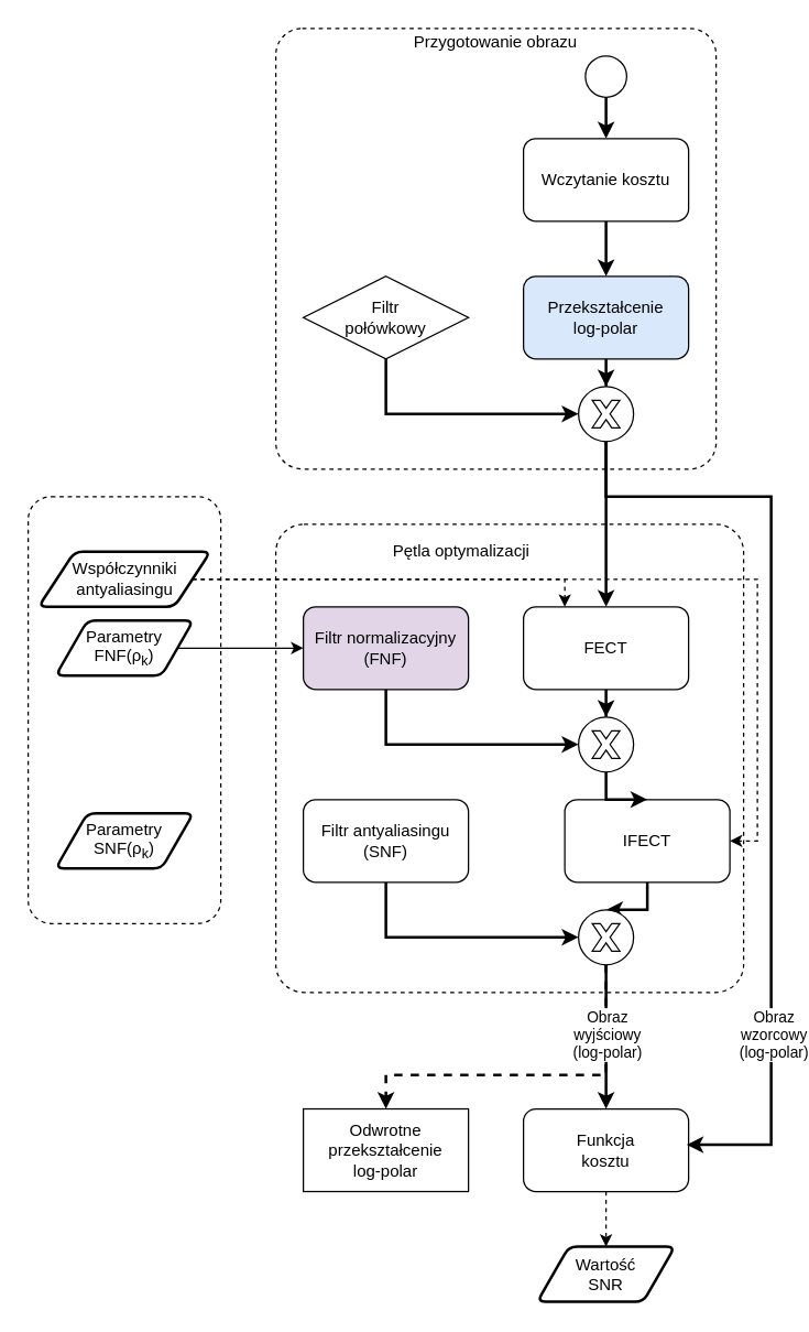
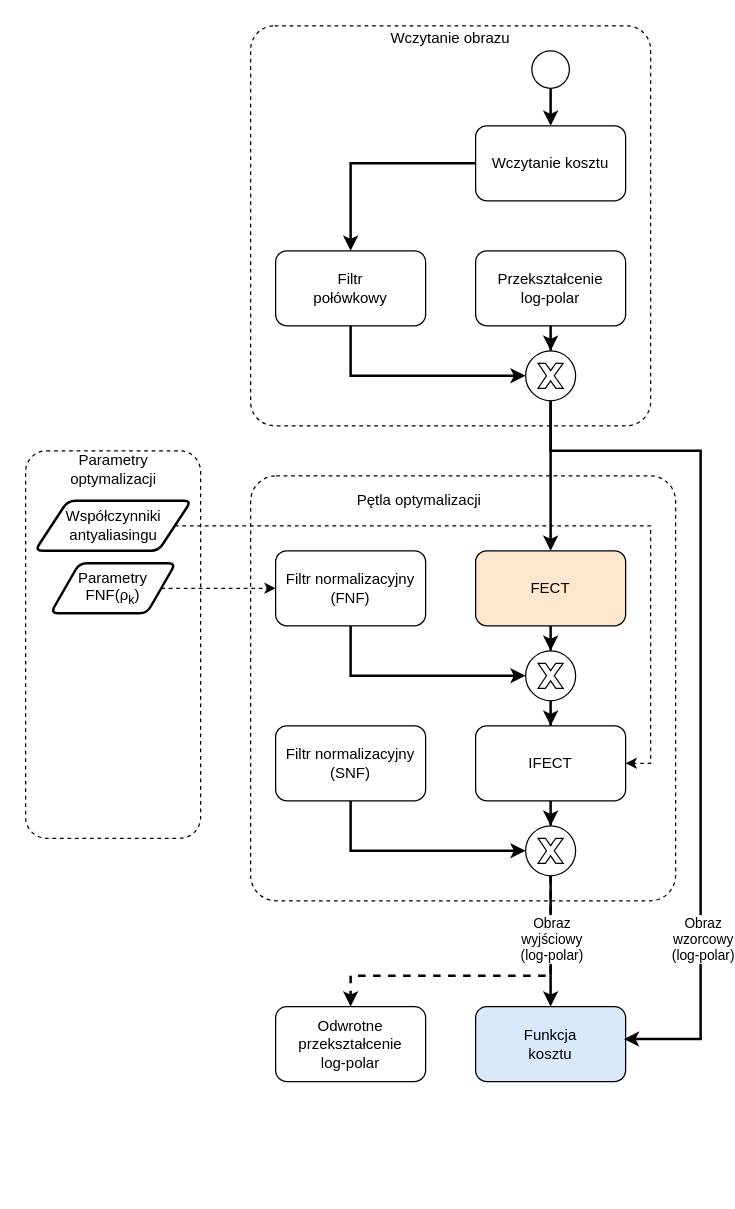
  <mxCell id="0" />
  <mxCell id="1" parent="0" />
  <mxCell id="2" value="" style="rounded=1;whiteSpace=wrap;html=1;fillColor=none;dashed=1;glass=0;arcSize=6;" vertex="1" parent="1"><mxGeometry x="200" y="380" width="340" height="340" as="geometry" /></mxCell>
  <mxCell id="3" value="" style="rounded=1;whiteSpace=wrap;html=1;fillColor=none;dashed=1;glass=0;arcSize=12;" vertex="1" parent="1"><mxGeometry x="20" y="360" width="140" height="310" as="geometry" /></mxCell>
  <mxCell id="4" value="" style="rounded=1;whiteSpace=wrap;html=1;fillColor=none;dashed=1;glass=0;arcSize=6;" vertex="1" parent="1"><mxGeometry x="200" width="320" height="320" as="geometry" y="20" /></mxCell>
  <mxCell id="5" style="edgeStyle=orthogonalEdgeStyle;rounded=0;orthogonalLoop=1;jettySize=auto;html=1;entryX=0.5;entryY=0;entryDx=0;entryDy=0;strokeWidth=2;" edge="1" parent="1" source="6" target="8"><mxGeometry relative="1" as="geometry" /></mxCell>
  <mxCell id="6" value="" style="ellipse;whiteSpace=wrap;html=1;aspect=fixed;" vertex="1" parent="1"><mxGeometry x="425" y="40" width="30" height="30" as="geometry" /></mxCell>
- <mxCell id="7" style="edgeStyle=orthogonalEdgeStyle;rounded=0;orthogonalLoop=1;jettySize=auto;html=1;strokeWidth=2;" edge="1" parent="1" source="8" target="33"><mxGeometry relative="1" as="geometry" /></mxCell>
+ <mxCell id="7" style="edgeStyle=orthogonalEdgeStyle;rounded=0;orthogonalLoop=1;jettySize=auto;html=1;strokeWidth=2;" edge="1" parent="1" source="8" target="10"><mxGeometry relative="1" as="geometry" /></mxCell>
  <mxCell id="8" value="Wczytanie kosztu" style="rounded=1;whiteSpace=wrap;html=1;" vertex="1" parent="1"><mxGeometry x="380" y="100" width="120" height="60" as="geometry" /></mxCell>
  <mxCell id="9" style="edgeStyle=orthogonalEdgeStyle;rounded=0;orthogonalLoop=1;jettySize=auto;html=1;entryX=0;entryY=0.5;entryDx=0;entryDy=0;strokeWidth=2;" edge="1" parent="1" source="10" target="20"><mxGeometry relative="1" as="geometry"><Array as="points"><mxPoint x="280" y="300" /></Array></mxGeometry></mxCell>
- <mxCell id="10" value="&lt;div&gt;Filtr&lt;/div&gt;&lt;div&gt;połówkowy&lt;/div&gt;" style="rhombus;whiteSpace=wrap;html=1;" vertex="1" parent="1"><mxGeometry x="220" y="200" width="120" height="60" as="geometry" /></mxCell>
+ <mxCell id="10" value="&lt;div&gt;Filtr&lt;/div&gt;&lt;div&gt;połówkowy&lt;/div&gt;" style="rounded=1;whiteSpace=wrap;html=1;" vertex="1" parent="1"><mxGeometry x="220" y="200" width="120" height="60" as="geometry" /></mxCell>
  <mxCell id="11" style="edgeStyle=orthogonalEdgeStyle;rounded=0;orthogonalLoop=1;jettySize=auto;html=1;entryX=0.5;entryY=0;entryDx=0;entryDy=0;strokeWidth=2;" edge="1" parent="1" source="12" target="23"><mxGeometry relative="1" as="geometry" /></mxCell>
- <mxCell id="12" value="FECT" style="rounded=1;whiteSpace=wrap;html=1;" vertex="1" parent="1"><mxGeometry x="380" y="440" width="120" height="60" as="geometry" /></mxCell>
+ <mxCell id="12" value="FECT" style="rounded=1;whiteSpace=wrap;html=1;fillColor=#ffe6cc;" vertex="1" parent="1"><mxGeometry x="380" y="440" width="120" height="60" as="geometry" /></mxCell>
  <mxCell id="13" style="edgeStyle=orthogonalEdgeStyle;rounded=0;orthogonalLoop=1;jettySize=auto;html=1;entryX=0;entryY=0.5;entryDx=0;entryDy=0;strokeWidth=2;" edge="1" parent="1" source="14" target="23"><mxGeometry relative="1" as="geometry"><Array as="points"><mxPoint x="280" y="540" /></Array></mxGeometry></mxCell>
- <mxCell id="14" value="Filtr normalizacyjny (FNF)" style="rounded=1;whiteSpace=wrap;html=1;fillColor=#e1d5e7;" vertex="1" parent="1"><mxGeometry x="220" y="440" width="120" height="60" as="geometry" /></mxCell>
+ <mxCell id="14" value="Filtr normalizacyjny (FNF)" style="rounded=1;whiteSpace=wrap;html=1;" vertex="1" parent="1"><mxGeometry x="220" y="440" width="120" height="60" as="geometry" /></mxCell>
  <mxCell id="15" style="edgeStyle=orthogonalEdgeStyle;rounded=0;orthogonalLoop=1;jettySize=auto;html=1;entryX=0;entryY=0.5;entryDx=0;entryDy=0;strokeWidth=2;" edge="1" parent="1" source="16" target="27"><mxGeometry relative="1" as="geometry"><Array as="points"><mxPoint x="280" y="680" /></Array></mxGeometry></mxCell>
- <mxCell id="16" value="Filtr antyaliasingu (SNF)" style="rounded=1;whiteSpace=wrap;html=1;" vertex="1" parent="1"><mxGeometry x="220" y="580" width="120" height="60" as="geometry" /></mxCell>
+ <mxCell id="16" value="Filtr normalizacyjny (SNF)" style="rounded=1;whiteSpace=wrap;html=1;" vertex="1" parent="1"><mxGeometry x="220" y="580" width="120" height="60" as="geometry" /></mxCell>
  <mxCell id="17" style="edgeStyle=orthogonalEdgeStyle;rounded=0;orthogonalLoop=1;jettySize=auto;html=1;entryX=0.5;entryY=0;entryDx=0;entryDy=0;strokeWidth=2;" edge="1" parent="1" source="18" target="27"><mxGeometry relative="1" as="geometry" /></mxCell>
- <mxCell id="18" value="IFECT" style="rounded=1;whiteSpace=wrap;html=1;" vertex="1" parent="1"><mxGeometry x="410" y="580" width="120" height="60" as="geometry" /></mxCell>
+ <mxCell id="18" value="IFECT" style="rounded=1;whiteSpace=wrap;html=1;" vertex="1" parent="1"><mxGeometry x="380" y="580" width="120" height="60" as="geometry" /></mxCell>
  <mxCell id="19" value="" style="group" vertex="1" connectable="0" parent="1"><mxGeometry x="420" y="280" width="40" height="40" as="geometry" /></mxCell>
  <mxCell id="20" value="" style="ellipse;whiteSpace=wrap;html=1;aspect=fixed;" vertex="1" parent="19"><mxGeometry width="40" height="40" as="geometry" /></mxCell>
  <mxCell id="21" value="" style="verticalLabelPosition=bottom;verticalAlign=top;html=1;shape=mxgraph.basic.x;gradientColor=none;fillStyle=solid;fillColor=default;" vertex="1" parent="19"><mxGeometry x="10" y="10" width="20" height="20" as="geometry" /></mxCell>
  <mxCell id="22" value="" style="group" vertex="1" connectable="0" parent="1"><mxGeometry x="420" y="520" width="40" height="40" as="geometry" /></mxCell>
  <mxCell id="23" value="" style="ellipse;whiteSpace=wrap;html=1;aspect=fixed;" vertex="1" parent="22"><mxGeometry width="40" height="40" as="geometry" /></mxCell>
  <mxCell id="24" value="" style="verticalLabelPosition=bottom;verticalAlign=top;html=1;shape=mxgraph.basic.x;gradientColor=none;fillStyle=solid;fillColor=default;" vertex="1" parent="22"><mxGeometry x="10" y="10" width="20" height="20" as="geometry" /></mxCell>
  <mxCell id="25" style="edgeStyle=orthogonalEdgeStyle;rounded=0;orthogonalLoop=1;jettySize=auto;html=1;strokeWidth=2;" edge="1" parent="1" source="23" target="18"><mxGeometry relative="1" as="geometry" /></mxCell>
  <mxCell id="26" value="" style="group" vertex="1" connectable="0" parent="1"><mxGeometry x="420" y="660" width="40" height="40" as="geometry" /></mxCell>
  <mxCell id="27" value="" style="ellipse;whiteSpace=wrap;html=1;aspect=fixed;" vertex="1" parent="26"><mxGeometry width="40" height="40" as="geometry" /></mxCell>
  <mxCell id="28" value="" style="verticalLabelPosition=bottom;verticalAlign=top;html=1;shape=mxgraph.basic.x;gradientColor=none;fillStyle=solid;fillColor=default;" vertex="1" parent="26"><mxGeometry x="10" y="10" width="20" height="20" as="geometry" /></mxCell>
- <mxCell id="29" style="edgeStyle=orthogonalEdgeStyle;rounded=0;orthogonalLoop=1;jettySize=auto;html=1;entryX=0.5;entryY=0;entryDx=0;entryDy=0;dashed=1;" edge="1" parent="1" source="30" target="44"><mxGeometry relative="1" as="geometry" /></mxCell>
- <mxCell id="30" value="Funkcja&lt;br&gt;kosztu" style="rounded=1;whiteSpace=wrap;html=1;" vertex="1" parent="1"><mxGeometry x="380" y="804.62" width="120" height="60" as="geometry" /></mxCell>
- <mxCell id="31" value="&lt;div&gt;Odwrotne&lt;/div&gt;&lt;div&gt;przekształcenie&lt;/div&gt;log-polar" style="whiteSpace=wrap;html=1;rounded=0;" vertex="1" parent="1"><mxGeometry x="220" y="804.62" width="120" height="60" as="geometry" /></mxCell>
+ <mxCell id="30" value="Funkcja&lt;br&gt;kosztu" style="rounded=1;whiteSpace=wrap;html=1;fillColor=#dae8fc;" vertex="1" parent="1"><mxGeometry x="380" y="804.62" width="120" height="60" as="geometry" /></mxCell>
+ <mxCell id="31" value="&lt;div&gt;Odwrotne&lt;/div&gt;&lt;div&gt;przekształcenie&lt;/div&gt;log-polar" style="rounded=1;whiteSpace=wrap;html=1;" vertex="1" parent="1"><mxGeometry x="220" y="804.62" width="120" height="60" as="geometry" /></mxCell>
  <mxCell id="32" style="edgeStyle=orthogonalEdgeStyle;rounded=0;orthogonalLoop=1;jettySize=auto;html=1;entryX=0.5;entryY=0;entryDx=0;entryDy=0;strokeWidth=2;" edge="1" parent="1" source="33" target="20"><mxGeometry relative="1" as="geometry" /></mxCell>
- <mxCell id="33" value="Przekształcenie&lt;br&gt;log-polar" style="rounded=1;whiteSpace=wrap;html=1;fillColor=#dae8fc;" vertex="1" parent="1"><mxGeometry x="380" y="200" width="120" height="60" as="geometry" /></mxCell>
- <mxCell id="34" value="Przygotowanie obrazu" style="text;html=1;align=center;verticalAlign=middle;whiteSpace=wrap;rounded=0;" vertex="1" parent="1"><mxGeometry x="295" width="130" height="20" as="geometry" y="20" /></mxCell>
- <mxCell id="35" style="edgeStyle=orthogonalEdgeStyle;rounded=0;orthogonalLoop=1;jettySize=auto;html=1;dashed=0;" edge="1" parent="1" source="36" target="14"><mxGeometry relative="1" as="geometry" /></mxCell>
+ <mxCell id="33" value="Przekształcenie&lt;br&gt;log-polar" style="rounded=1;whiteSpace=wrap;html=1;" vertex="1" parent="1"><mxGeometry x="380" y="200" width="120" height="60" as="geometry" /></mxCell>
+ <mxCell id="34" value="Wczytanie obrazu" style="text;html=1;align=center;verticalAlign=middle;whiteSpace=wrap;rounded=0;" vertex="1" parent="1"><mxGeometry x="295" width="130" height="20" as="geometry" y="20" /></mxCell>
+ <mxCell id="35" style="edgeStyle=orthogonalEdgeStyle;rounded=0;orthogonalLoop=1;jettySize=auto;html=1;dashed=1;" edge="1" parent="1" source="36" target="14"><mxGeometry relative="1" as="geometry" /></mxCell>
  <mxCell id="36" value="Parametry&lt;br&gt;FNF(&lt;span&gt;ρ&lt;sub&gt;k&lt;/sub&gt;&lt;/span&gt;)" style="shape=parallelogram;html=1;strokeWidth=2;perimeter=parallelogramPerimeter;whiteSpace=wrap;rounded=1;arcSize=12;size=0.23;" vertex="1" parent="1"><mxGeometry x="40" y="450" width="100" height="40" as="geometry" /></mxCell>
- <mxCell id="37" value="Parametry&lt;br&gt;SNF(&lt;span&gt;ρ&lt;sub&gt;k&lt;/sub&gt;&lt;/span&gt;)" style="shape=parallelogram;html=1;strokeWidth=2;perimeter=parallelogramPerimeter;whiteSpace=wrap;rounded=1;arcSize=12;size=0.23;" vertex="1" parent="1"><mxGeometry x="40" y="590" width="100" height="40" as="geometry" /></mxCell>
- <mxCell id="38" style="edgeStyle=orthogonalEdgeStyle;rounded=0;orthogonalLoop=1;jettySize=auto;html=1;entryX=0.25;entryY=0;entryDx=0;entryDy=0;dashed=1;" edge="1" parent="1" source="40" target="12"><mxGeometry relative="1" as="geometry" /></mxCell>
  <mxCell id="39" style="edgeStyle=orthogonalEdgeStyle;rounded=0;orthogonalLoop=1;jettySize=auto;html=1;entryX=1;entryY=0.5;entryDx=0;entryDy=0;dashed=1;" edge="1" parent="1" source="40" target="18"><mxGeometry relative="1" as="geometry" /></mxCell>
  <mxCell id="40" value="Współczynniki&lt;br&gt;antyaliasingu" style="shape=parallelogram;html=1;strokeWidth=2;perimeter=parallelogramPerimeter;whiteSpace=wrap;rounded=1;arcSize=12;size=0.21;" vertex="1" parent="1"><mxGeometry x="27.5" y="400" width="125" height="40" as="geometry" /></mxCell>
  <mxCell id="41" value="Pętla optymalizacji" style="text;html=1;align=center;verticalAlign=middle;whiteSpace=wrap;rounded=0;" vertex="1" parent="1"><mxGeometry x="280" y="390" width="110" height="20" as="geometry" /></mxCell>
+ <mxCell id="42" value="Parametry optymalizacji" style="text;html=1;align=center;verticalAlign=middle;whiteSpace=wrap;rounded=0;" vertex="1" parent="1"><mxGeometry x="42.5" y="360" width="95" height="30" as="geometry" /></mxCell>
  <mxCell id="43" style="edgeStyle=orthogonalEdgeStyle;rounded=0;orthogonalLoop=1;jettySize=auto;html=1;entryX=0.5;entryY=0;entryDx=0;entryDy=0;strokeWidth=2;" edge="1" parent="1" source="20" target="12"><mxGeometry relative="1" as="geometry"><mxPoint x="710" y="350" as="targetPoint" /></mxGeometry></mxCell>
- <mxCell id="44" value="Wartość&lt;br&gt;SNR" style="shape=parallelogram;html=1;strokeWidth=2;perimeter=parallelogramPerimeter;whiteSpace=wrap;rounded=1;arcSize=12;size=0.23;" vertex="1" parent="1"><mxGeometry x="390" y="904.62" width="100" height="40" as="geometry" /></mxCell>
  <mxCell id="45" style="edgeStyle=orthogonalEdgeStyle;rounded=0;orthogonalLoop=1;jettySize=auto;html=1;entryX=0.5;entryY=0;entryDx=0;entryDy=0;strokeWidth=2;" edge="1" parent="1" source="27" target="30"><mxGeometry relative="1" as="geometry" /></mxCell>
  <mxCell id="46" style="edgeStyle=orthogonalEdgeStyle;rounded=0;orthogonalLoop=1;jettySize=auto;html=1;entryX=0.5;entryY=0;entryDx=0;entryDy=0;strokeWidth=2;dashed=1;" edge="1" parent="1" source="27" target="31"><mxGeometry relative="1" as="geometry"><Array as="points"><mxPoint x="440" y="780" /><mxPoint x="280" y="780" /></Array></mxGeometry></mxCell>
  <mxCell id="47" value="Obraz&lt;br&gt;wyjściowy&lt;br&gt;(log-polar)" style="edgeLabel;html=1;align=center;verticalAlign=middle;resizable=0;points=[];" vertex="1" connectable="0" parent="46"><mxGeometry x="-0.7" relative="1" as="geometry"><mxPoint y="10" as="offset" /></mxGeometry></mxCell>
  <mxCell id="48" style="edgeStyle=orthogonalEdgeStyle;rounded=0;orthogonalLoop=1;jettySize=auto;html=1;strokeWidth=2;entryX=0.988;entryY=0.433;entryDx=0;entryDy=0;entryPerimeter=0;" edge="1" parent="1" source="20" target="30"><mxGeometry relative="1" as="geometry"><mxPoint x="660" y="860" as="targetPoint" /><Array as="points"><mxPoint x="440" y="360" /><mxPoint x="560" y="360" /><mxPoint x="560" y="830" /><mxPoint x="499" y="830" /></Array></mxGeometry></mxCell>
  <mxCell id="49" value="Obraz&lt;br&gt;wzorcowy&lt;br&gt;(log-polar)" style="edgeLabel;html=1;align=center;verticalAlign=middle;resizable=0;points=[];" vertex="1" connectable="0" parent="48"><mxGeometry x="0.679" y="1" relative="1" as="geometry"><mxPoint y="-31" as="offset" /></mxGeometry></mxCell>
